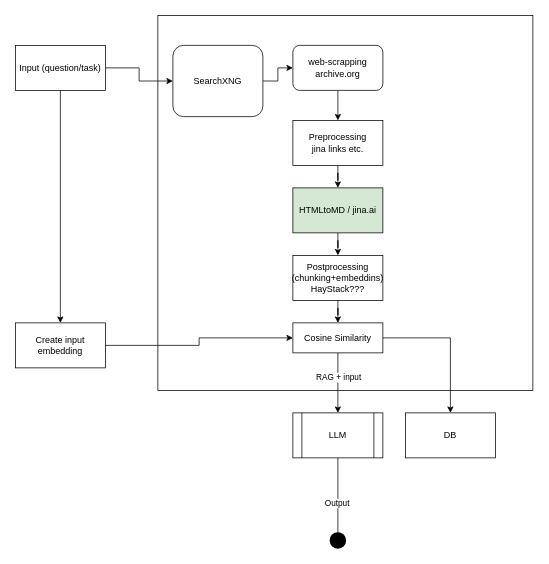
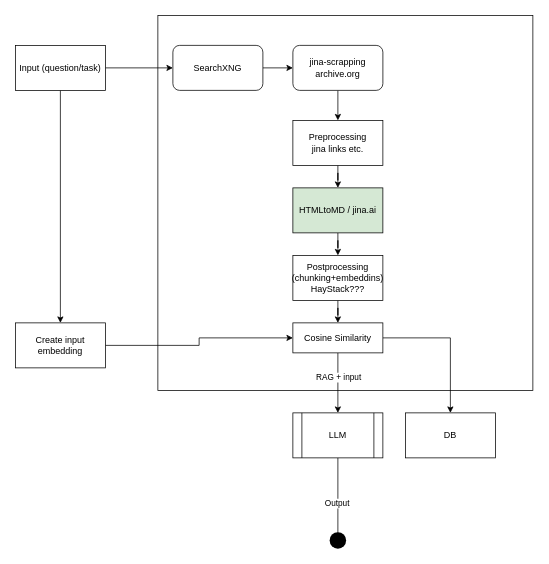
  <mxCell id="0" />
  <mxCell id="1" parent="0" />
  <mxCell id="2" value="" style="whiteSpace=wrap;html=1;aspect=fixed;" parent="1" vertex="1"><mxGeometry x="210" y="20" width="500" height="500" as="geometry" /></mxCell>
  <mxCell id="3" value="" style="edgeStyle=orthogonalEdgeStyle;rounded=0;orthogonalLoop=1;jettySize=auto;html=1;" parent="1" source="4" target="24" edge="1"><mxGeometry relative="1" as="geometry" /></mxCell>
- <mxCell id="4" value="SearchXNG" style="rounded=1;whiteSpace=wrap;html=1;" parent="1" vertex="1"><mxGeometry x="230" y="60" width="120" height="95" as="geometry" /></mxCell>
+ <mxCell id="4" value="SearchXNG" style="rounded=1;whiteSpace=wrap;html=1;" parent="1" vertex="1"><mxGeometry x="230" y="60" width="120" height="60" as="geometry" /></mxCell>
  <mxCell id="5" style="edgeStyle=orthogonalEdgeStyle;rounded=0;orthogonalLoop=1;jettySize=auto;html=1;entryX=0;entryY=0.5;entryDx=0;entryDy=0;" parent="1" source="7" target="4" edge="1"><mxGeometry relative="1" as="geometry" /></mxCell>
  <mxCell id="6" style="edgeStyle=orthogonalEdgeStyle;rounded=0;orthogonalLoop=1;jettySize=auto;html=1;entryX=0.5;entryY=0;entryDx=0;entryDy=0;" parent="1" source="7" target="19" edge="1"><mxGeometry relative="1" as="geometry" /></mxCell>
  <mxCell id="7" value="Input (question/task)" style="rounded=0;whiteSpace=wrap;html=1;" parent="1" vertex="1"><mxGeometry x="20" y="60" width="120" height="60" as="geometry" /></mxCell>
  <mxCell id="8" value="" style="edgeStyle=orthogonalEdgeStyle;rounded=0;orthogonalLoop=1;jettySize=auto;html=1;" parent="1" source="9" target="11" edge="1"><mxGeometry relative="1" as="geometry" /></mxCell>
  <mxCell id="9" value="Preprocessing&lt;div&gt;jina links etc.&lt;/div&gt;" style="rounded=0;whiteSpace=wrap;html=1;" parent="1" vertex="1"><mxGeometry x="390" y="160" width="120" height="60" as="geometry" /></mxCell>
  <mxCell id="10" value="" style="edgeStyle=orthogonalEdgeStyle;rounded=0;orthogonalLoop=1;jettySize=auto;html=1;" parent="1" source="11" target="13" edge="1"><mxGeometry relative="1" as="geometry" /></mxCell>
  <mxCell id="11" value="HTMLtoMD / jina.ai" style="rounded=0;whiteSpace=wrap;html=1;fillColor=#d5e8d4;" parent="1" vertex="1"><mxGeometry x="390" y="250" width="120" height="60" as="geometry" /></mxCell>
  <mxCell id="12" value="" style="edgeStyle=orthogonalEdgeStyle;rounded=0;orthogonalLoop=1;jettySize=auto;html=1;" parent="1" source="13" target="17" edge="1"><mxGeometry relative="1" as="geometry" /></mxCell>
  <mxCell id="13" value="Postprocessing&lt;div&gt;(chunking+embeddins)&lt;/div&gt;&lt;div&gt;HayStack???&lt;/div&gt;" style="rounded=0;whiteSpace=wrap;html=1;" parent="1" vertex="1"><mxGeometry x="390" y="340" width="120" height="60" as="geometry" /></mxCell>
  <mxCell id="14" style="edgeStyle=orthogonalEdgeStyle;rounded=0;orthogonalLoop=1;jettySize=auto;html=1;entryX=0.5;entryY=0;entryDx=0;entryDy=0;" parent="1" source="17" target="22" edge="1"><mxGeometry relative="1" as="geometry" /></mxCell>
  <mxCell id="15" value="RAG + input" style="edgeLabel;html=1;align=center;verticalAlign=middle;resizable=0;points=[];" parent="14" vertex="1" connectable="0"><mxGeometry x="-0.2" relative="1" as="geometry"><mxPoint as="offset" /></mxGeometry></mxCell>
  <mxCell id="16" value="" style="edgeStyle=orthogonalEdgeStyle;rounded=0;orthogonalLoop=1;jettySize=auto;html=1;" parent="1" source="17" target="26" edge="1"><mxGeometry relative="1" as="geometry" /></mxCell>
  <mxCell id="17" value="Cosine Similarity" style="rounded=0;whiteSpace=wrap;html=1;" parent="1" vertex="1"><mxGeometry x="390" y="430" width="120" height="40" as="geometry" /></mxCell>
  <mxCell id="18" style="edgeStyle=orthogonalEdgeStyle;rounded=0;orthogonalLoop=1;jettySize=auto;html=1;" parent="1" source="19" target="17" edge="1"><mxGeometry relative="1" as="geometry" /></mxCell>
  <mxCell id="19" value="Create input embedding" style="rounded=0;whiteSpace=wrap;html=1;" parent="1" vertex="1"><mxGeometry x="20" y="430" width="120" height="60" as="geometry" /></mxCell>
  <mxCell id="20" value="" style="edgeStyle=orthogonalEdgeStyle;rounded=0;orthogonalLoop=1;jettySize=auto;html=1;" parent="1" source="22" target="25" edge="1"><mxGeometry relative="1" as="geometry" /></mxCell>
  <mxCell id="21" value="Output" style="edgeLabel;html=1;align=center;verticalAlign=middle;resizable=0;points=[];" parent="20" vertex="1" connectable="0"><mxGeometry x="0.091" y="-2" relative="1" as="geometry"><mxPoint as="offset" /></mxGeometry></mxCell>
  <mxCell id="22" value="LLM" style="shape=process;whiteSpace=wrap;html=1;backgroundOutline=1;" parent="1" vertex="1"><mxGeometry x="390" y="550" width="120" height="60" as="geometry" /></mxCell>
  <mxCell id="23" value="" style="edgeStyle=orthogonalEdgeStyle;rounded=0;orthogonalLoop=1;jettySize=auto;html=1;" parent="1" source="24" target="9" edge="1"><mxGeometry relative="1" as="geometry" /></mxCell>
- <mxCell id="24" value="web-scrapping&lt;div&gt;archive.org&lt;/div&gt;" style="rounded=1;whiteSpace=wrap;html=1;" parent="1" vertex="1"><mxGeometry x="390" y="60" width="120" height="60" as="geometry" /></mxCell>
+ <mxCell id="24" value="jina-scrapping&lt;div&gt;archive.org&lt;/div&gt;" style="rounded=1;whiteSpace=wrap;html=1;" parent="1" vertex="1"><mxGeometry x="390" y="60" width="120" height="60" as="geometry" /></mxCell>
  <mxCell id="25" value="" style="shape=waypoint;sketch=0;size=6;pointerEvents=1;points=[];fillColor=default;resizable=0;rotatable=0;perimeter=centerPerimeter;snapToPoint=1;strokeWidth=9;" parent="1" vertex="1"><mxGeometry x="440" y="710" width="20" height="20" as="geometry" /></mxCell>
  <mxCell id="26" value="DB" style="rounded=0;whiteSpace=wrap;html=1;" parent="1" vertex="1"><mxGeometry x="540" y="550" width="120" height="60" as="geometry" /></mxCell>
